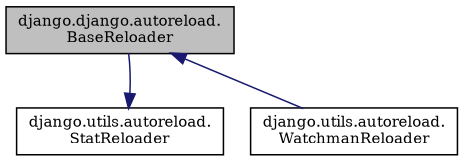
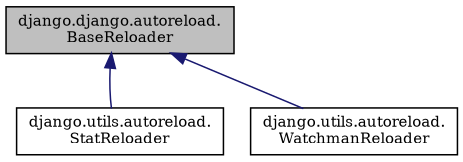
  digraph {
    fontname="DejaVu Serif"
    node [color=black fillcolor=white fontname="DejaVu Serif" fontsize=10 shape=record style=filled]
    edge [color=midnightblue dir=back fontname="DejaVu Serif" fontsize=10 labelfontname=Helvetica labelfontsize=10 style=solid]
    n1 [fillcolor=grey75 fontcolor=black height=0.2 label="django.django.autoreload.\lBaseReloader" width=0.4]
    n2 [height=0.2 label="django.utils.autoreload.\lStatReloader" width=0.4]
    n3 [height=0.2 label="django.utils.autoreload.\lWatchmanReloader" width=0.4]
-   n2 -> n1
+   n1 -> n2
    n1 -> n3
  }
